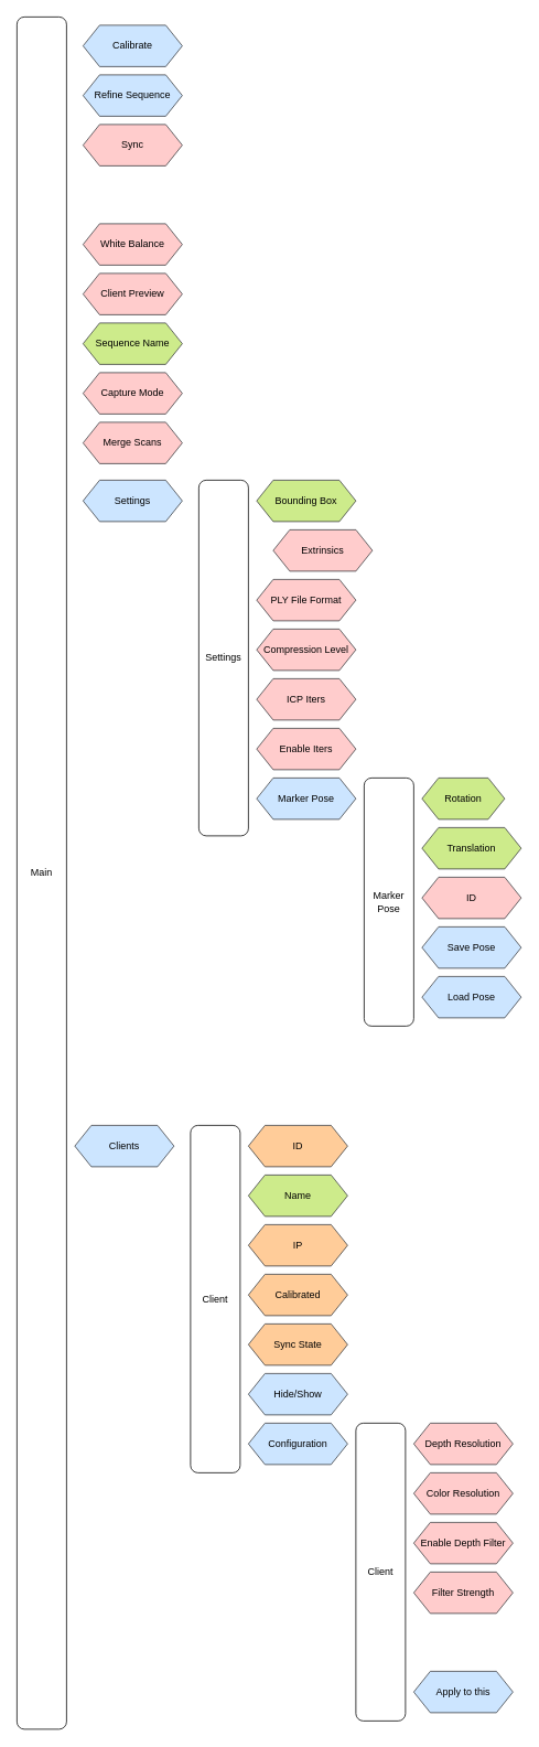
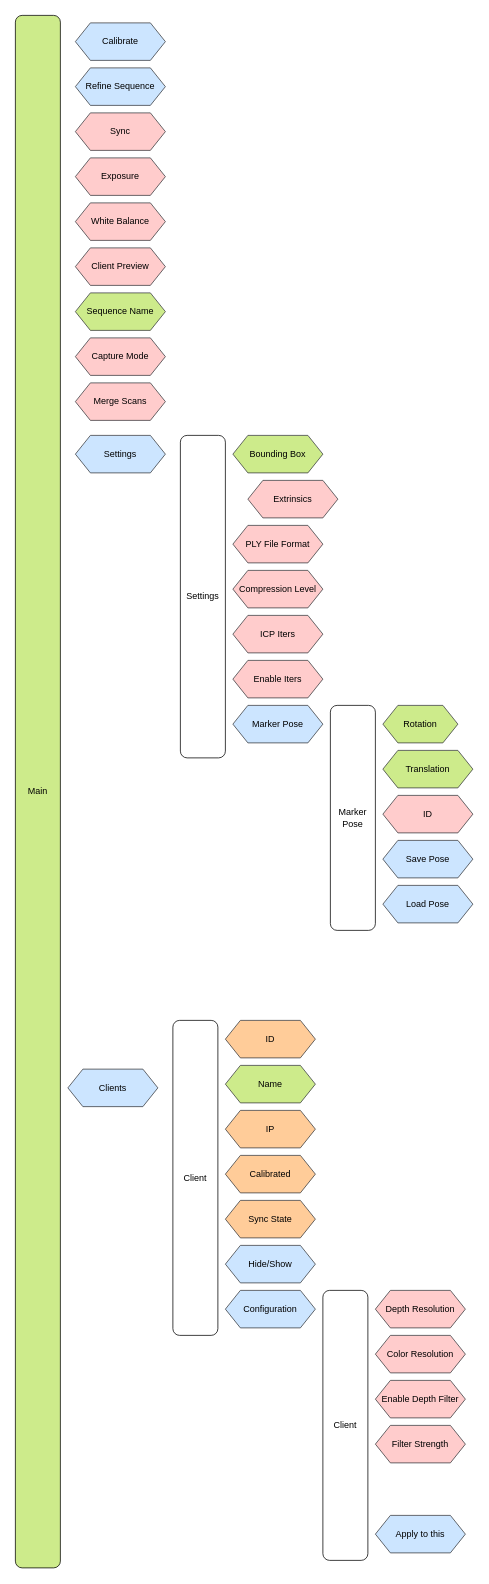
  <mxCell id="0" />
  <mxCell id="1" parent="0" />
- <mxCell id="2" value="Main" style="rounded=1;whiteSpace=wrap;html=1;" vertex="1" parent="1"><mxGeometry x="20" y="20" width="60" height="2070" as="geometry" /></mxCell>
+ <mxCell id="2" value="Main" style="rounded=1;whiteSpace=wrap;html=1;fillColor=#cdeb8b;" vertex="1" parent="1"><mxGeometry x="20" y="20" width="60" height="2070" as="geometry" /></mxCell>
  <mxCell id="3" value="Settings" style="rounded=1;whiteSpace=wrap;html=1;" vertex="1" parent="1"><mxGeometry x="240" y="580" width="60" height="430" as="geometry" /></mxCell>
  <mxCell id="4" value="Client" style="rounded=1;whiteSpace=wrap;html=1;" vertex="1" parent="1"><mxGeometry x="230" y="1360" width="60" height="420" as="geometry" /></mxCell>
  <mxCell id="5" value="Calibrate" style="shape=hexagon;perimeter=hexagonPerimeter2;whiteSpace=wrap;html=1;fixedSize=1;fillColor=#cce5ff;strokeColor=#36393d;" vertex="1" parent="1"><mxGeometry x="100" y="30" width="120" height="50" as="geometry" /></mxCell>
  <mxCell id="6" value="Refine Sequence" style="shape=hexagon;perimeter=hexagonPerimeter2;whiteSpace=wrap;html=1;fixedSize=1;fillColor=#cce5ff;strokeColor=#36393d;" vertex="1" parent="1"><mxGeometry x="100" y="90" width="120" height="50" as="geometry" /></mxCell>
  <mxCell id="7" value="Sync" style="shape=hexagon;perimeter=hexagonPerimeter2;whiteSpace=wrap;html=1;fixedSize=1;fillColor=#ffcccc;strokeColor=#36393d;" vertex="1" parent="1"><mxGeometry x="100" y="150" width="120" height="50" as="geometry" /></mxCell>
+ <mxCell id="8" value="Exposure" style="shape=hexagon;perimeter=hexagonPerimeter2;whiteSpace=wrap;html=1;fixedSize=1;fillColor=#ffcccc;strokeColor=#36393d;" vertex="1" parent="1"><mxGeometry x="100" y="210" width="120" height="50" as="geometry" /></mxCell>
  <mxCell id="9" value="White Balance" style="shape=hexagon;perimeter=hexagonPerimeter2;whiteSpace=wrap;html=1;fixedSize=1;fillColor=#ffcccc;strokeColor=#36393d;" vertex="1" parent="1"><mxGeometry x="100" y="270" width="120" height="50" as="geometry" /></mxCell>
  <mxCell id="10" value="Client Preview" style="shape=hexagon;perimeter=hexagonPerimeter2;whiteSpace=wrap;html=1;fixedSize=1;fillColor=#ffcccc;strokeColor=#36393d;" vertex="1" parent="1"><mxGeometry x="100" y="330" width="120" height="50" as="geometry" /></mxCell>
  <mxCell id="11" value="Settings" style="shape=hexagon;perimeter=hexagonPerimeter2;whiteSpace=wrap;html=1;fixedSize=1;fillColor=#cce5ff;strokeColor=#36393d;" vertex="1" parent="1"><mxGeometry x="100" y="580" width="120" height="50" as="geometry" /></mxCell>
  <mxCell id="12" value="Sequence Name" style="shape=hexagon;perimeter=hexagonPerimeter2;whiteSpace=wrap;html=1;fixedSize=1;fillColor=#cdeb8b;strokeColor=#36393d;" vertex="1" parent="1"><mxGeometry x="100" y="390" width="120" height="50" as="geometry" /></mxCell>
  <mxCell id="13" value="Capture Mode" style="shape=hexagon;perimeter=hexagonPerimeter2;whiteSpace=wrap;html=1;fixedSize=1;fillColor=#ffcccc;strokeColor=#36393d;" vertex="1" parent="1"><mxGeometry x="100" y="450" width="120" height="50" as="geometry" /></mxCell>
  <mxCell id="14" value="&lt;div&gt;Merge Scans&lt;/div&gt;" style="shape=hexagon;perimeter=hexagonPerimeter2;whiteSpace=wrap;html=1;fixedSize=1;fillColor=#ffcccc;strokeColor=#36393d;" vertex="1" parent="1"><mxGeometry x="100" y="510" width="120" height="50" as="geometry" /></mxCell>
  <mxCell id="15" value="Bounding Box" style="shape=hexagon;perimeter=hexagonPerimeter2;whiteSpace=wrap;html=1;fixedSize=1;fillColor=#cdeb8b;strokeColor=#36393d;" vertex="1" parent="1"><mxGeometry x="310" y="580" width="120" height="50" as="geometry" /></mxCell>
  <mxCell id="16" value="PLY File Format" style="shape=hexagon;perimeter=hexagonPerimeter2;whiteSpace=wrap;html=1;fixedSize=1;fillColor=#ffcccc;strokeColor=#36393d;" vertex="1" parent="1"><mxGeometry x="310" y="700" width="120" height="50" as="geometry" /></mxCell>
  <mxCell id="17" value="Extrinsics" style="shape=hexagon;perimeter=hexagonPerimeter2;whiteSpace=wrap;html=1;fixedSize=1;fillColor=#ffcccc;strokeColor=#36393d;" vertex="1" parent="1"><mxGeometry x="330" y="640" width="120" height="50" as="geometry" /></mxCell>
  <mxCell id="18" value="Compression Level" style="shape=hexagon;perimeter=hexagonPerimeter2;whiteSpace=wrap;html=1;fixedSize=1;fillColor=#ffcccc;strokeColor=#36393d;" vertex="1" parent="1"><mxGeometry x="310" y="760" width="120" height="50" as="geometry" /></mxCell>
  <mxCell id="19" value="Marker Pose" style="shape=hexagon;perimeter=hexagonPerimeter2;whiteSpace=wrap;html=1;fixedSize=1;fillColor=#cce5ff;strokeColor=#36393d;" vertex="1" parent="1"><mxGeometry x="310" y="940" width="120" height="50" as="geometry" /></mxCell>
  <mxCell id="20" value="Marker Pose" style="rounded=1;whiteSpace=wrap;html=1;" vertex="1" parent="1"><mxGeometry x="440" y="940" width="60" height="300" as="geometry" /></mxCell>
  <mxCell id="21" value="&lt;div&gt;Translation&lt;/div&gt;" style="shape=hexagon;perimeter=hexagonPerimeter2;whiteSpace=wrap;html=1;fixedSize=1;fillColor=#cdeb8b;strokeColor=#36393d;" vertex="1" parent="1"><mxGeometry x="510" y="1000" width="120" height="50" as="geometry" /></mxCell>
  <mxCell id="22" value="Rotation" style="shape=hexagon;perimeter=hexagonPerimeter2;whiteSpace=wrap;html=1;fixedSize=1;fillColor=#cdeb8b;strokeColor=#36393d;" vertex="1" parent="1"><mxGeometry x="510" y="940" width="100" height="50" as="geometry" /></mxCell>
  <mxCell id="23" value="&lt;div&gt;ID&lt;/div&gt;" style="shape=hexagon;perimeter=hexagonPerimeter2;whiteSpace=wrap;html=1;fixedSize=1;fillColor=#ffcccc;strokeColor=#36393d;" vertex="1" parent="1"><mxGeometry x="510" y="1060" width="120" height="50" as="geometry" /></mxCell>
  <mxCell id="24" value="Save Pose" style="shape=hexagon;perimeter=hexagonPerimeter2;whiteSpace=wrap;html=1;fixedSize=1;fillColor=#cce5ff;strokeColor=#36393d;" vertex="1" parent="1"><mxGeometry x="510" y="1120" width="120" height="50" as="geometry" /></mxCell>
  <mxCell id="25" value="Load Pose" style="shape=hexagon;perimeter=hexagonPerimeter2;whiteSpace=wrap;html=1;fixedSize=1;fillColor=#cce5ff;strokeColor=#36393d;" vertex="1" parent="1"><mxGeometry x="510" y="1180" width="120" height="50" as="geometry" /></mxCell>
  <mxCell id="26" value="Enable Iters" style="shape=hexagon;perimeter=hexagonPerimeter2;whiteSpace=wrap;html=1;fixedSize=1;fillColor=#ffcccc;strokeColor=#36393d;" vertex="1" parent="1"><mxGeometry x="310" y="880" width="120" height="50" as="geometry" /></mxCell>
  <mxCell id="27" value="ICP Iters" style="shape=hexagon;perimeter=hexagonPerimeter2;whiteSpace=wrap;html=1;fixedSize=1;fillColor=#ffcccc;strokeColor=#36393d;" vertex="1" parent="1"><mxGeometry x="310" y="820" width="120" height="50" as="geometry" /></mxCell>
- <mxCell id="28" value="Clients" style="shape=hexagon;perimeter=hexagonPerimeter2;whiteSpace=wrap;html=1;fixedSize=1;fillColor=#cce5ff;strokeColor=#36393d;" vertex="1" parent="1"><mxGeometry x="90" y="1360" width="120" height="50" as="geometry" /></mxCell>
+ <mxCell id="28" value="Clients" style="shape=hexagon;perimeter=hexagonPerimeter2;whiteSpace=wrap;html=1;fixedSize=1;fillColor=#cce5ff;strokeColor=#36393d;" vertex="1" parent="1"><mxGeometry x="90" y="1425" width="120" height="50" as="geometry" /></mxCell>
  <mxCell id="29" value="ID" style="shape=hexagon;perimeter=hexagonPerimeter2;whiteSpace=wrap;html=1;fixedSize=1;fillColor=#ffcc99;strokeColor=#36393d;" vertex="1" parent="1"><mxGeometry x="300" y="1360" width="120" height="50" as="geometry" /></mxCell>
  <mxCell id="30" value="Name" style="shape=hexagon;perimeter=hexagonPerimeter2;whiteSpace=wrap;html=1;fixedSize=1;fillColor=#cdeb8b;strokeColor=#36393d;" vertex="1" parent="1"><mxGeometry x="300" y="1420" width="120" height="50" as="geometry" /></mxCell>
  <mxCell id="31" value="IP" style="shape=hexagon;perimeter=hexagonPerimeter2;whiteSpace=wrap;html=1;fixedSize=1;fillColor=#ffcc99;strokeColor=#36393d;" vertex="1" parent="1"><mxGeometry x="300" y="1480" width="120" height="50" as="geometry" /></mxCell>
  <mxCell id="32" value="Calibrated" style="shape=hexagon;perimeter=hexagonPerimeter2;whiteSpace=wrap;html=1;fixedSize=1;fillColor=#ffcc99;strokeColor=#36393d;" vertex="1" parent="1"><mxGeometry x="300" y="1540" width="120" height="50" as="geometry" /></mxCell>
  <mxCell id="33" value="Sync State" style="shape=hexagon;perimeter=hexagonPerimeter2;whiteSpace=wrap;html=1;fixedSize=1;fillColor=#ffcc99;strokeColor=#36393d;" vertex="1" parent="1"><mxGeometry x="300" y="1600" width="120" height="50" as="geometry" /></mxCell>
  <mxCell id="34" value="Hide/Show" style="shape=hexagon;perimeter=hexagonPerimeter2;whiteSpace=wrap;html=1;fixedSize=1;fillColor=#cce5ff;strokeColor=#36393d;" vertex="1" parent="1"><mxGeometry x="300" y="1660" width="120" height="50" as="geometry" /></mxCell>
  <mxCell id="35" value="Configuration" style="shape=hexagon;perimeter=hexagonPerimeter2;whiteSpace=wrap;html=1;fixedSize=1;fillColor=#cce5ff;strokeColor=#36393d;" vertex="1" parent="1"><mxGeometry x="300" y="1720" width="120" height="50" as="geometry" /></mxCell>
  <mxCell id="36" value="Client" style="rounded=1;whiteSpace=wrap;html=1;" vertex="1" parent="1"><mxGeometry x="430" y="1720" width="60" height="360" as="geometry" /></mxCell>
  <mxCell id="37" value="Depth Resolution" style="shape=hexagon;perimeter=hexagonPerimeter2;whiteSpace=wrap;html=1;fixedSize=1;fillColor=#ffcccc;strokeColor=#36393d;" vertex="1" parent="1"><mxGeometry x="500" y="1720" width="120" height="50" as="geometry" /></mxCell>
  <mxCell id="38" value="Color Resolution" style="shape=hexagon;perimeter=hexagonPerimeter2;whiteSpace=wrap;html=1;fixedSize=1;fillColor=#ffcccc;strokeColor=#36393d;" vertex="1" parent="1"><mxGeometry x="500" y="1780" width="120" height="50" as="geometry" /></mxCell>
  <mxCell id="39" value="Enable Depth Filter" style="shape=hexagon;perimeter=hexagonPerimeter2;whiteSpace=wrap;html=1;fixedSize=1;fillColor=#ffcccc;strokeColor=#36393d;" vertex="1" parent="1"><mxGeometry x="500" y="1840" width="120" height="50" as="geometry" /></mxCell>
  <mxCell id="40" value="Filter Strength" style="shape=hexagon;perimeter=hexagonPerimeter2;whiteSpace=wrap;html=1;fixedSize=1;fillColor=#ffcccc;strokeColor=#36393d;" vertex="1" parent="1"><mxGeometry x="500" y="1900" width="120" height="50" as="geometry" /></mxCell>
  <mxCell id="41" value="Apply to this" style="shape=hexagon;perimeter=hexagonPerimeter2;whiteSpace=wrap;html=1;fixedSize=1;fillColor=#cce5ff;strokeColor=#36393d;" vertex="1" parent="1"><mxGeometry x="500" y="2020" width="120" height="50" as="geometry" /></mxCell>
